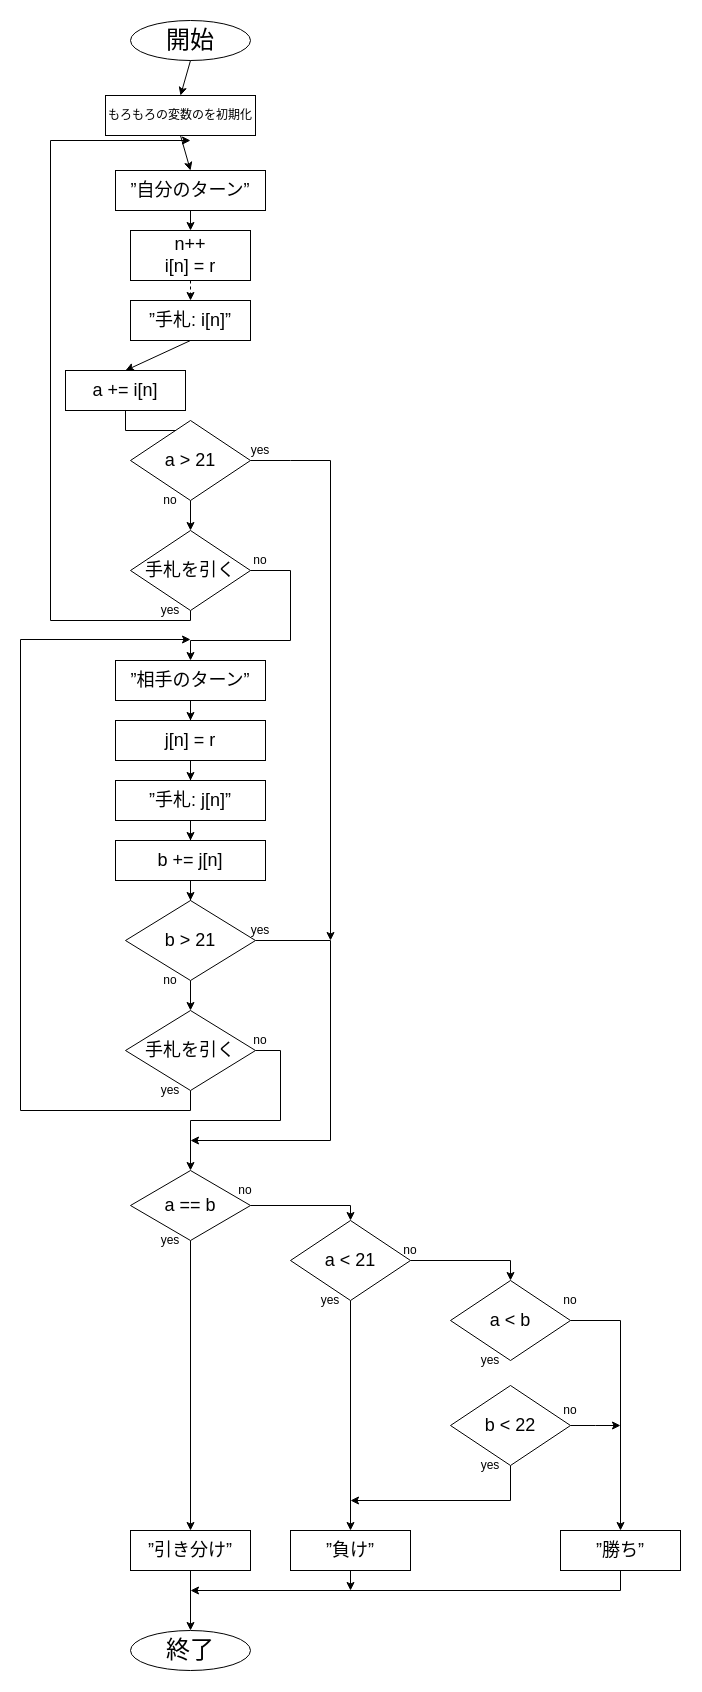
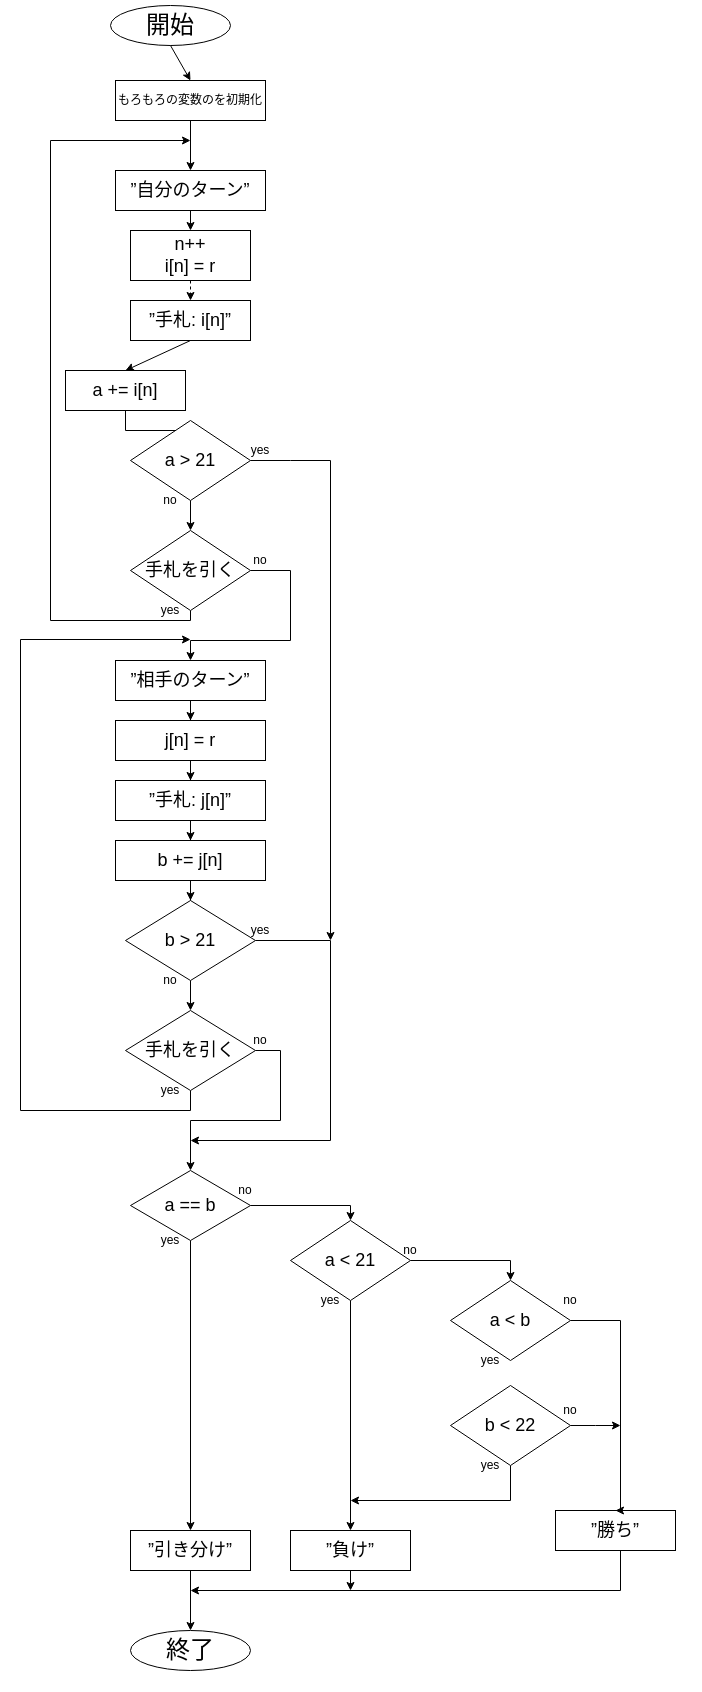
  <mxCell id="0" />
  <mxCell id="1" parent="0" />
- <mxCell id="2" value="&lt;font style=&quot;font-size: 24px&quot;&gt;開始&lt;/font&gt;" style="ellipse;whiteSpace=wrap;html=1;" parent="1" vertex="1"><mxGeometry x="130" y="20" width="120" height="40" as="geometry" /></mxCell>
+ <mxCell id="2" value="&lt;font style=&quot;font-size: 24px&quot;&gt;開始&lt;/font&gt;" style="ellipse;whiteSpace=wrap;html=1;" parent="1" vertex="1"><mxGeometry x="110" y="5" width="120" height="40" as="geometry" /></mxCell>
  <mxCell id="3" value="" style="endArrow=classic;html=1;entryX=0.5;entryY=0;entryDx=0;entryDy=0;exitX=0.5;exitY=1;exitDx=0;exitDy=0;" parent="1" source="2" target="4" edge="1"><mxGeometry width="50" height="50" relative="1" as="geometry"><mxPoint x="50" y="70" as="sourcePoint" /><mxPoint x="190" y="100" as="targetPoint" /></mxGeometry></mxCell>
- <mxCell id="4" value="もろもろの変数のを初期化" style="rounded=0;whiteSpace=wrap;html=1;" parent="1" vertex="1"><mxGeometry x="105" y="95" width="150" height="40" as="geometry" /></mxCell>
+ <mxCell id="4" value="もろもろの変数のを初期化" style="rounded=0;whiteSpace=wrap;html=1;" parent="1" vertex="1"><mxGeometry x="115" y="80" width="150" height="40" as="geometry" /></mxCell>
  <mxCell id="5" value="&lt;font style=&quot;font-size: 18px&quot;&gt;”自分のターン”&lt;/font&gt;" style="rounded=0;whiteSpace=wrap;html=1;" parent="1" vertex="1"><mxGeometry x="115" y="170" width="150" height="40" as="geometry" /></mxCell>
  <mxCell id="6" value="" style="endArrow=classic;html=1;exitX=0.5;exitY=1;exitDx=0;exitDy=0;entryX=0.5;entryY=0;entryDx=0;entryDy=0;" parent="1" source="4" target="5" edge="1"><mxGeometry width="50" height="50" relative="1" as="geometry"><mxPoint x="120" y="250" as="sourcePoint" /><mxPoint x="170" y="200" as="targetPoint" /></mxGeometry></mxCell>
  <mxCell id="7" value="&lt;font style=&quot;font-size: 18px&quot;&gt;n++&lt;br&gt;i[n] = r&lt;/font&gt;" style="rounded=0;whiteSpace=wrap;html=1;" parent="1" vertex="1"><mxGeometry x="130" y="230" width="120" height="50" as="geometry" /></mxCell>
  <mxCell id="8" value="" style="endArrow=classic;html=1;exitX=0.5;exitY=1;exitDx=0;exitDy=0;entryX=0.5;entryY=0;entryDx=0;entryDy=0;" parent="1" source="5" target="7" edge="1"><mxGeometry width="50" height="50" relative="1" as="geometry"><mxPoint x="120" y="340" as="sourcePoint" /><mxPoint x="170" y="290" as="targetPoint" /></mxGeometry></mxCell>
  <mxCell id="9" value="&lt;font style=&quot;font-size: 18px&quot;&gt;”手札: i[n]”&lt;/font&gt;" style="rounded=0;whiteSpace=wrap;html=1;" parent="1" vertex="1"><mxGeometry x="130" y="300" width="120" height="40" as="geometry" /></mxCell>
  <mxCell id="10" value="" style="endArrow=classic;html=1;exitX=0.5;exitY=1;exitDx=0;exitDy=0;entryX=0.5;entryY=0;entryDx=0;entryDy=0;dashed=1;" parent="1" source="7" target="9" edge="1"><mxGeometry width="50" height="50" relative="1" as="geometry"><mxPoint x="120" y="400" as="sourcePoint" /><mxPoint x="170" y="350" as="targetPoint" /></mxGeometry></mxCell>
  <mxCell id="11" value="" style="edgeStyle=orthogonalEdgeStyle;rounded=0;orthogonalLoop=1;jettySize=auto;html=1;entryX=0.5;entryY=0;entryDx=0;entryDy=0;" parent="1" source="12" target="16" edge="1"><mxGeometry relative="1" as="geometry"><mxPoint x="190" y="470" as="targetPoint" /></mxGeometry></mxCell>
  <mxCell id="12" value="a += i[n]" style="rounded=0;whiteSpace=wrap;html=1;fontSize=18;" parent="1" vertex="1"><mxGeometry x="65" y="370" width="120" height="40" as="geometry" /></mxCell>
  <mxCell id="13" value="" style="endArrow=classic;html=1;exitX=0.5;exitY=1;exitDx=0;exitDy=0;entryX=0.5;entryY=0;entryDx=0;entryDy=0;" parent="1" source="9" target="12" edge="1"><mxGeometry width="50" height="50" relative="1" as="geometry"><mxPoint x="120" y="460" as="sourcePoint" /><mxPoint x="170" y="410" as="targetPoint" /></mxGeometry></mxCell>
  <mxCell id="14" value="" style="edgeStyle=orthogonalEdgeStyle;rounded=0;orthogonalLoop=1;jettySize=auto;html=1;" parent="1" source="16" target="19" edge="1"><mxGeometry relative="1" as="geometry" /></mxCell>
  <mxCell id="15" value="" style="edgeStyle=orthogonalEdgeStyle;rounded=0;orthogonalLoop=1;jettySize=auto;html=1;" parent="1" source="16" edge="1"><mxGeometry relative="1" as="geometry"><mxPoint x="330" y="940" as="targetPoint" /><Array as="points"><mxPoint x="290" y="460" /><mxPoint x="290" y="460" /></Array></mxGeometry></mxCell>
  <mxCell id="16" value="&lt;font style=&quot;font-size: 18px&quot;&gt;a &amp;gt; 21&lt;/font&gt;" style="rhombus;whiteSpace=wrap;html=1;" parent="1" vertex="1"><mxGeometry x="130" y="420" width="120" height="80" as="geometry" /></mxCell>
  <mxCell id="17" value="" style="edgeStyle=orthogonalEdgeStyle;rounded=0;orthogonalLoop=1;jettySize=auto;html=1;" parent="1" source="19" edge="1"><mxGeometry relative="1" as="geometry"><mxPoint x="190" y="140" as="targetPoint" /><Array as="points"><mxPoint x="190" y="620" /><mxPoint x="50" y="620" /><mxPoint x="50" y="140" /></Array></mxGeometry></mxCell>
  <mxCell id="18" value="" style="edgeStyle=orthogonalEdgeStyle;rounded=0;orthogonalLoop=1;jettySize=auto;html=1;entryX=0.5;entryY=0;entryDx=0;entryDy=0;" parent="1" source="19" target="23" edge="1"><mxGeometry relative="1" as="geometry"><mxPoint x="190" y="640" as="targetPoint" /><Array as="points"><mxPoint x="290" y="570" /><mxPoint x="290" y="640" /><mxPoint x="190" y="640" /></Array></mxGeometry></mxCell>
  <mxCell id="19" value="&lt;span style=&quot;font-size: 18px&quot;&gt;手札を引く&lt;br&gt;&lt;/span&gt;" style="rhombus;whiteSpace=wrap;html=1;" parent="1" vertex="1"><mxGeometry x="130" y="530" width="120" height="80" as="geometry" /></mxCell>
  <mxCell id="20" value="no" style="text;html=1;strokeColor=none;fillColor=none;align=center;verticalAlign=middle;whiteSpace=wrap;rounded=0;" parent="1" vertex="1"><mxGeometry x="150" y="490" width="40" height="20" as="geometry" /></mxCell>
  <mxCell id="21" value="yes" style="text;html=1;strokeColor=none;fillColor=none;align=center;verticalAlign=middle;whiteSpace=wrap;rounded=0;" parent="1" vertex="1"><mxGeometry x="150" y="600" width="40" height="20" as="geometry" /></mxCell>
  <mxCell id="22" value="" style="edgeStyle=orthogonalEdgeStyle;rounded=0;orthogonalLoop=1;jettySize=auto;html=1;" parent="1" source="23" target="25" edge="1"><mxGeometry relative="1" as="geometry" /></mxCell>
  <mxCell id="23" value="&lt;font style=&quot;font-size: 18px&quot;&gt;”相手のターン”&lt;/font&gt;" style="rounded=0;whiteSpace=wrap;html=1;" parent="1" vertex="1"><mxGeometry x="115" y="660" width="150" height="40" as="geometry" /></mxCell>
  <mxCell id="24" value="" style="edgeStyle=orthogonalEdgeStyle;rounded=0;orthogonalLoop=1;jettySize=auto;html=1;" parent="1" source="25" target="27" edge="1"><mxGeometry relative="1" as="geometry" /></mxCell>
  <mxCell id="25" value="&lt;span style=&quot;font-size: 18px&quot;&gt;j[n] = r&lt;/span&gt;" style="rounded=0;whiteSpace=wrap;html=1;" parent="1" vertex="1"><mxGeometry x="115" y="720" width="150" height="40" as="geometry" /></mxCell>
  <mxCell id="26" value="" style="edgeStyle=orthogonalEdgeStyle;rounded=0;orthogonalLoop=1;jettySize=auto;html=1;" parent="1" source="27" target="29" edge="1"><mxGeometry relative="1" as="geometry" /></mxCell>
  <mxCell id="27" value="&lt;span style=&quot;font-size: 18px&quot;&gt;”手札: j[n]”&lt;/span&gt;" style="rounded=0;whiteSpace=wrap;html=1;" parent="1" vertex="1"><mxGeometry x="115" y="780" width="150" height="40" as="geometry" /></mxCell>
  <mxCell id="28" value="" style="edgeStyle=orthogonalEdgeStyle;rounded=0;orthogonalLoop=1;jettySize=auto;html=1;entryX=0.5;entryY=0;entryDx=0;entryDy=0;" parent="1" source="29" target="33" edge="1"><mxGeometry relative="1" as="geometry"><mxPoint x="190" y="960" as="targetPoint" /></mxGeometry></mxCell>
  <mxCell id="29" value="&lt;span style=&quot;font-size: 18px&quot;&gt;b += j[n]&lt;/span&gt;" style="rounded=0;whiteSpace=wrap;html=1;" parent="1" vertex="1"><mxGeometry x="115" y="840" width="150" height="40" as="geometry" /></mxCell>
  <mxCell id="30" value="no" style="text;html=1;strokeColor=none;fillColor=none;align=center;verticalAlign=middle;whiteSpace=wrap;rounded=0;" parent="1" vertex="1"><mxGeometry x="240" y="550" width="40" height="20" as="geometry" /></mxCell>
  <mxCell id="31" value="" style="edgeStyle=orthogonalEdgeStyle;rounded=0;orthogonalLoop=1;jettySize=auto;html=1;" parent="1" source="33" target="36" edge="1"><mxGeometry relative="1" as="geometry" /></mxCell>
  <mxCell id="32" value="" style="edgeStyle=orthogonalEdgeStyle;rounded=0;orthogonalLoop=1;jettySize=auto;html=1;" parent="1" source="33" edge="1"><mxGeometry relative="1" as="geometry"><mxPoint x="190" y="1140" as="targetPoint" /><Array as="points"><mxPoint x="330" y="940" /><mxPoint x="330" y="1140" /></Array></mxGeometry></mxCell>
  <mxCell id="33" value="&lt;font style=&quot;font-size: 18px&quot;&gt;b &amp;gt; 21&lt;/font&gt;" style="rhombus;whiteSpace=wrap;html=1;" parent="1" vertex="1"><mxGeometry x="125" y="900" width="130" height="80" as="geometry" /></mxCell>
  <mxCell id="34" value="" style="edgeStyle=orthogonalEdgeStyle;rounded=0;orthogonalLoop=1;jettySize=auto;html=1;" parent="1" source="36" edge="1"><mxGeometry relative="1" as="geometry"><mxPoint x="190" y="639" as="targetPoint" /><Array as="points"><mxPoint x="190" y="1110" /><mxPoint x="20" y="1110" /><mxPoint x="20" y="639" /></Array></mxGeometry></mxCell>
  <mxCell id="35" value="" style="edgeStyle=orthogonalEdgeStyle;rounded=0;orthogonalLoop=1;jettySize=auto;html=1;entryX=0.5;entryY=0;entryDx=0;entryDy=0;" parent="1" source="36" target="41" edge="1"><mxGeometry relative="1" as="geometry"><mxPoint x="190" y="1160" as="targetPoint" /><Array as="points"><mxPoint x="280" y="1050" /><mxPoint x="280" y="1120" /><mxPoint x="190" y="1120" /></Array></mxGeometry></mxCell>
  <mxCell id="36" value="&lt;span style=&quot;font-size: 18px&quot;&gt;手札を引く&lt;/span&gt;" style="rhombus;whiteSpace=wrap;html=1;" parent="1" vertex="1"><mxGeometry x="125" y="1010" width="130" height="80" as="geometry" /></mxCell>
  <mxCell id="37" value="yes" style="text;html=1;strokeColor=none;fillColor=none;align=center;verticalAlign=middle;whiteSpace=wrap;rounded=0;" parent="1" vertex="1"><mxGeometry x="150" y="1080" width="40" height="20" as="geometry" /></mxCell>
  <mxCell id="38" value="no" style="text;html=1;strokeColor=none;fillColor=none;align=center;verticalAlign=middle;whiteSpace=wrap;rounded=0;" parent="1" vertex="1"><mxGeometry x="150" y="970" width="40" height="20" as="geometry" /></mxCell>
  <mxCell id="39" value="" style="edgeStyle=orthogonalEdgeStyle;rounded=0;orthogonalLoop=1;jettySize=auto;html=1;entryX=0.5;entryY=0;entryDx=0;entryDy=0;" parent="1" source="41" target="51" edge="1"><mxGeometry relative="1" as="geometry"><mxPoint x="190" y="1280" as="targetPoint" /></mxGeometry></mxCell>
  <mxCell id="40" value="" style="edgeStyle=orthogonalEdgeStyle;rounded=0;orthogonalLoop=1;jettySize=auto;html=1;entryX=0.5;entryY=0;entryDx=0;entryDy=0;" parent="1" source="41" target="44" edge="1"><mxGeometry relative="1" as="geometry"><Array as="points"><mxPoint x="350" y="1205" /></Array></mxGeometry></mxCell>
  <mxCell id="41" value="&lt;span style=&quot;font-size: 18px&quot;&gt;a == b&lt;/span&gt;" style="rhombus;whiteSpace=wrap;html=1;" parent="1" vertex="1"><mxGeometry x="130" y="1170" width="120" height="70" as="geometry" /></mxCell>
  <mxCell id="42" value="" style="edgeStyle=orthogonalEdgeStyle;rounded=0;orthogonalLoop=1;jettySize=auto;html=1;entryX=0.5;entryY=0;entryDx=0;entryDy=0;" parent="1" source="44" target="60" edge="1"><mxGeometry relative="1" as="geometry" /></mxCell>
  <mxCell id="43" value="" style="edgeStyle=orthogonalEdgeStyle;rounded=0;orthogonalLoop=1;jettySize=auto;html=1;entryX=0.5;entryY=0;entryDx=0;entryDy=0;" parent="1" source="44" target="67" edge="1"><mxGeometry relative="1" as="geometry"><mxPoint x="350" y="1439" as="targetPoint" /><Array as="points" /></mxGeometry></mxCell>
  <mxCell id="44" value="&lt;span style=&quot;font-size: 18px&quot;&gt;a &amp;lt; 21&lt;/span&gt;" style="rhombus;whiteSpace=wrap;html=1;" parent="1" vertex="1"><mxGeometry x="290" y="1220" width="120" height="80" as="geometry" /></mxCell>
  <mxCell id="45" value="no" style="text;html=1;strokeColor=none;fillColor=none;align=center;verticalAlign=middle;whiteSpace=wrap;rounded=0;" parent="1" vertex="1"><mxGeometry x="240" y="1030" width="40" height="20" as="geometry" /></mxCell>
  <mxCell id="46" value="yes" style="text;html=1;strokeColor=none;fillColor=none;align=center;verticalAlign=middle;whiteSpace=wrap;rounded=0;" parent="1" vertex="1"><mxGeometry x="240" y="920" width="40" height="20" as="geometry" /></mxCell>
  <mxCell id="47" value="yes" style="text;html=1;strokeColor=none;fillColor=none;align=center;verticalAlign=middle;whiteSpace=wrap;rounded=0;" parent="1" vertex="1"><mxGeometry x="240" y="440" width="40" height="20" as="geometry" /></mxCell>
  <mxCell id="48" value="yes" style="text;html=1;strokeColor=none;fillColor=none;align=center;verticalAlign=middle;whiteSpace=wrap;rounded=0;" parent="1" vertex="1"><mxGeometry x="150" y="1230" width="40" height="20" as="geometry" /></mxCell>
  <mxCell id="49" value="no" style="text;html=1;strokeColor=none;fillColor=none;align=center;verticalAlign=middle;whiteSpace=wrap;rounded=0;" parent="1" vertex="1"><mxGeometry x="225" y="1180" width="40" height="20" as="geometry" /></mxCell>
  <mxCell id="50" value="" style="edgeStyle=orthogonalEdgeStyle;rounded=0;orthogonalLoop=1;jettySize=auto;html=1;entryX=0.5;entryY=0;entryDx=0;entryDy=0;" parent="1" source="51" target="58" edge="1"><mxGeometry relative="1" as="geometry"><mxPoint x="190" y="1640" as="targetPoint" /></mxGeometry></mxCell>
  <mxCell id="51" value="&lt;span style=&quot;font-size: 18px&quot;&gt;”引き分け”&lt;/span&gt;" style="rounded=0;whiteSpace=wrap;html=1;" parent="1" vertex="1"><mxGeometry x="130" y="1530" width="120" height="40" as="geometry" /></mxCell>
  <mxCell id="52" value="" style="edgeStyle=orthogonalEdgeStyle;rounded=0;orthogonalLoop=1;jettySize=auto;html=1;exitX=0.5;exitY=1;exitDx=0;exitDy=0;" parent="1" source="53" edge="1"><mxGeometry relative="1" as="geometry"><mxPoint x="190" y="1590" as="targetPoint" /><Array as="points"><mxPoint x="620" y="1590" /></Array></mxGeometry></mxCell>
- <mxCell id="53" value="&lt;font style=&quot;font-size: 18px&quot;&gt;”勝ち”&lt;/font&gt;" style="rounded=0;whiteSpace=wrap;html=1;" parent="1" vertex="1"><mxGeometry x="560" y="1530" width="120" height="40" as="geometry" /></mxCell>
+ <mxCell id="53" value="&lt;font style=&quot;font-size: 18px&quot;&gt;”勝ち”&lt;/font&gt;" style="rounded=0;whiteSpace=wrap;html=1;" parent="1" vertex="1"><mxGeometry x="555" y="1510" width="120" height="40" as="geometry" /></mxCell>
  <mxCell id="54" value="yes" style="text;html=1;strokeColor=none;fillColor=none;align=center;verticalAlign=middle;whiteSpace=wrap;rounded=0;" parent="1" vertex="1"><mxGeometry x="310" y="1290" width="40" height="20" as="geometry" /></mxCell>
  <mxCell id="55" value="no" style="text;html=1;strokeColor=none;fillColor=none;align=center;verticalAlign=middle;whiteSpace=wrap;rounded=0;" parent="1" vertex="1"><mxGeometry x="390" y="1240" width="40" height="20" as="geometry" /></mxCell>
  <mxCell id="56" value="no" style="text;html=1;strokeColor=none;fillColor=none;align=center;verticalAlign=middle;whiteSpace=wrap;rounded=0;" parent="1" vertex="1"><mxGeometry x="550" y="1400" width="40" height="20" as="geometry" /></mxCell>
  <mxCell id="57" value="yes" style="text;html=1;strokeColor=none;fillColor=none;align=center;verticalAlign=middle;whiteSpace=wrap;rounded=0;" parent="1" vertex="1"><mxGeometry x="470" y="1450" width="40" height="30" as="geometry" /></mxCell>
  <mxCell id="58" value="&lt;font style=&quot;font-size: 24px&quot;&gt;終了&lt;/font&gt;" style="ellipse;whiteSpace=wrap;html=1;" parent="1" vertex="1"><mxGeometry x="130" y="1630" width="120" height="40" as="geometry" /></mxCell>
  <mxCell id="59" value="" style="edgeStyle=orthogonalEdgeStyle;rounded=0;orthogonalLoop=1;jettySize=auto;html=1;entryX=0.5;entryY=0;entryDx=0;entryDy=0;" parent="1" source="60" target="53" edge="1"><mxGeometry relative="1" as="geometry"><mxPoint x="670" y="1420" as="targetPoint" /><Array as="points"><mxPoint x="620" y="1320" /></Array></mxGeometry></mxCell>
  <mxCell id="60" value="&lt;span style=&quot;font-size: 18px&quot;&gt;a &amp;lt; b&lt;/span&gt;" style="rhombus;whiteSpace=wrap;html=1;" parent="1" vertex="1"><mxGeometry x="450" y="1280" width="120" height="80" as="geometry" /></mxCell>
  <mxCell id="61" value="" style="edgeStyle=orthogonalEdgeStyle;rounded=0;orthogonalLoop=1;jettySize=auto;html=1;" parent="1" source="63" edge="1"><mxGeometry relative="1" as="geometry"><mxPoint x="350" y="1500" as="targetPoint" /><Array as="points"><mxPoint x="510" y="1500" /></Array></mxGeometry></mxCell>
  <mxCell id="62" value="" style="edgeStyle=orthogonalEdgeStyle;rounded=0;orthogonalLoop=1;jettySize=auto;html=1;" parent="1" source="63" edge="1"><mxGeometry relative="1" as="geometry"><mxPoint x="620" y="1425" as="targetPoint" /></mxGeometry></mxCell>
  <mxCell id="63" value="&lt;span style=&quot;font-size: 18px&quot;&gt;b &amp;lt; 22&lt;/span&gt;" style="rhombus;whiteSpace=wrap;html=1;" parent="1" vertex="1"><mxGeometry x="450" y="1385" width="120" height="80" as="geometry" /></mxCell>
  <mxCell id="64" value="no" style="text;html=1;strokeColor=none;fillColor=none;align=center;verticalAlign=middle;whiteSpace=wrap;rounded=0;" parent="1" vertex="1"><mxGeometry x="550" y="1290" width="40" height="20" as="geometry" /></mxCell>
  <mxCell id="65" value="yes" style="text;html=1;strokeColor=none;fillColor=none;align=center;verticalAlign=middle;whiteSpace=wrap;rounded=0;" parent="1" vertex="1"><mxGeometry x="470" y="1350" width="40" height="20" as="geometry" /></mxCell>
  <mxCell id="66" value="" style="edgeStyle=orthogonalEdgeStyle;rounded=0;orthogonalLoop=1;jettySize=auto;html=1;" parent="1" source="67" edge="1"><mxGeometry relative="1" as="geometry"><mxPoint x="350" y="1590" as="targetPoint" /></mxGeometry></mxCell>
  <mxCell id="67" value="&lt;font style=&quot;font-size: 18px&quot;&gt;”負け”&lt;/font&gt;" style="rounded=0;whiteSpace=wrap;html=1;" parent="1" vertex="1"><mxGeometry x="290" y="1530" width="120" height="40" as="geometry" /></mxCell>
